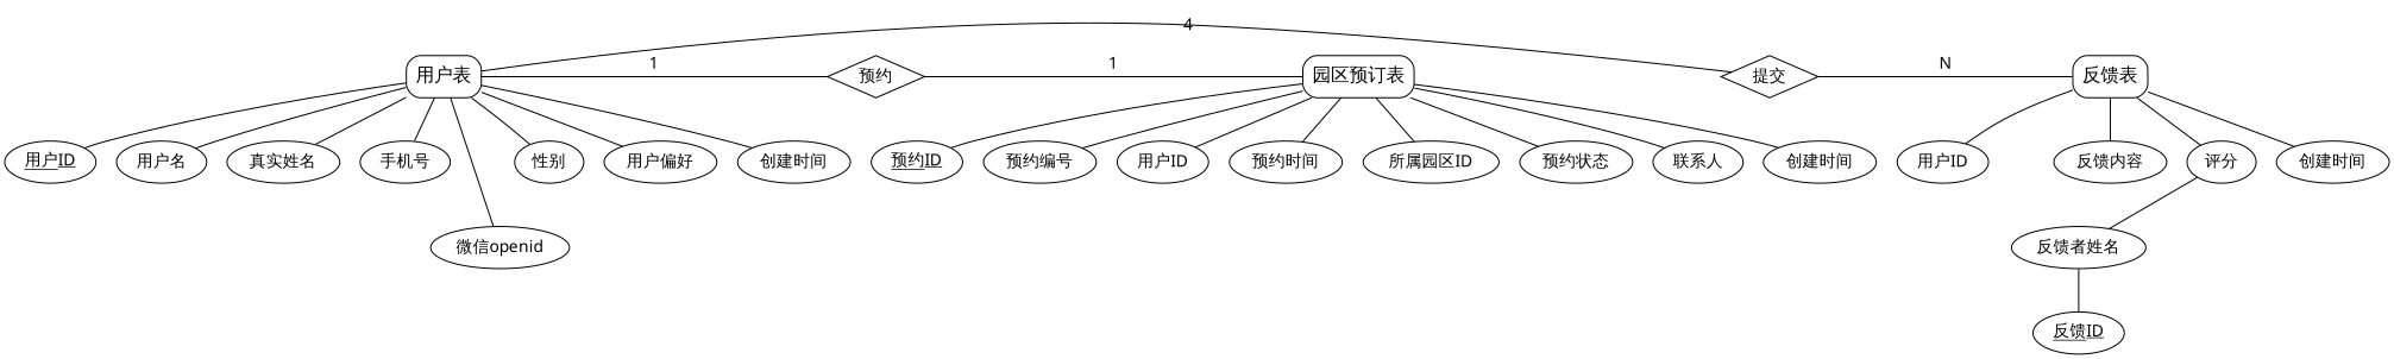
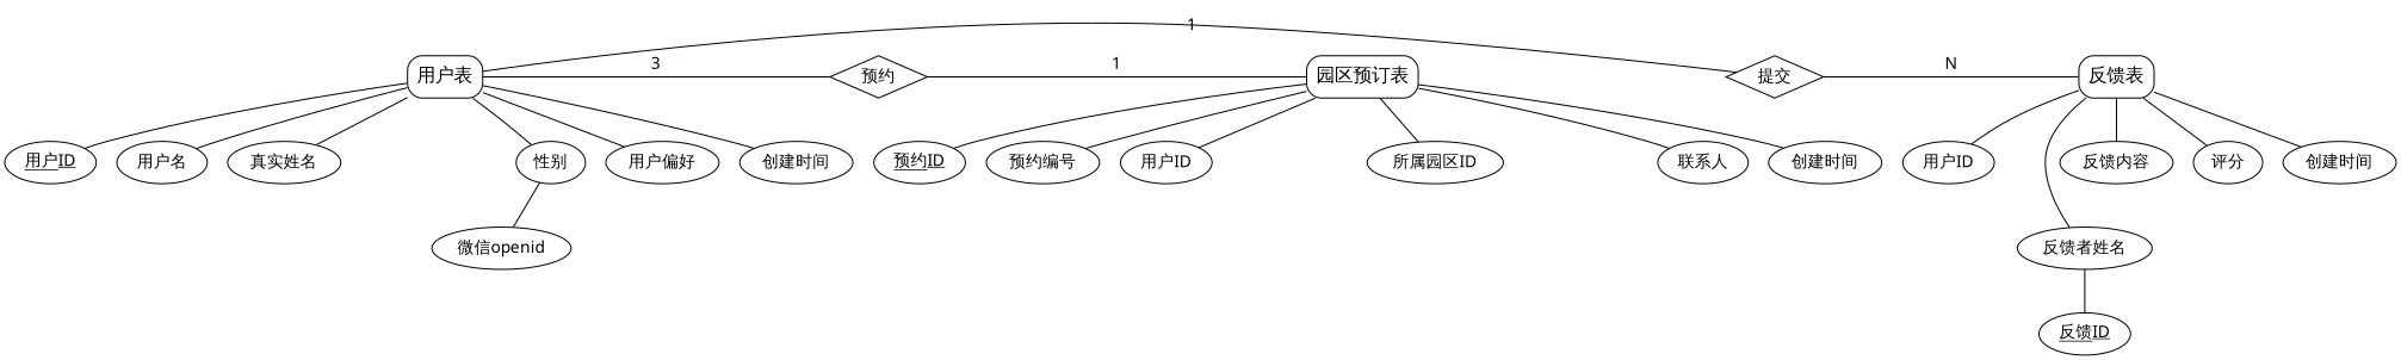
  digraph {
    splines=spline
    node [fillcolor=white fontname="Microsoft YaHei" fontsize=14 shape=ellipse style=filled]
    edge [color=black dir=none fontname="Microsoft YaHei" fontsize=14]
    n1 [fontsize=16 label="用户表" shape=box style="rounded,filled"]
    n2 [label=<<u>用户ID</u>>]
    n3 [label="用户名"]
    n4 [label="真实姓名"]
-   n5 [label="手机号"]
    n6 [label="微信openid"]
    n7 [label="性别"]
    n8 [label="用户偏好"]
    n9 [label="创建时间"]
    n10 [label="预约" shape=diamond]
    n11 [label="提交" shape=diamond]
    n12 [fontsize=16 label="园区预订表" shape=box style="rounded,filled"]
    n13 [fontsize=16 label="反馈表" shape=box style="rounded,filled"]
    n14 [label=<<u>预约ID</u>>]
    n15 [label="预约编号"]
    n16 [label="用户ID"]
-   n17 [label="预约时间"]
    n18 [label="所属园区ID"]
-   n19 [label="预约状态"]
    n20 [label="联系人"]
    n21 [label="创建时间"]
    n22 [label="用户ID"]
    n23 [label="反馈者姓名"]
    n24 [label="反馈内容"]
    n25 [label="评分"]
    n26 [label="创建时间"]
    n27 [label=<<u>反馈ID</u>>]
    n1 -> n2
    n1 -> n3
    n1 -> n4
-   n1 -> n5
-   n1 -> n6
+   n7 -> n6
    n1 -> n7
    n1 -> n8
    n1 -> n9
-   n1 -> n10 [constraint=false label=1]
-   n1 -> n11 [constraint=false label=4]
+   n1 -> n10 [constraint=false label=3]
+   n1 -> n11 [constraint=false label=1]
    n10 -> n12 [constraint=false label=1]
    n11 -> n13 [constraint=false label=N]
    n12 -> n14
    n12 -> n15
    n12 -> n16
-   n12 -> n17
    n12 -> n18
-   n12 -> n19
    n12 -> n20
    n12 -> n21
    n13 -> n22
-   n25 -> n23
+   n13 -> n23
    n13 -> n24
    n13 -> n25
    n13 -> n26
    n23 -> n27
  }
